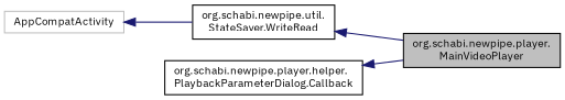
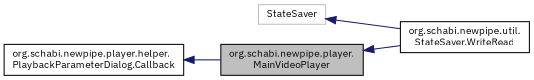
  digraph {
    fontname="IBM Plex Sans"
    rankdir=LR
    node [color=black fillcolor=white fontname="IBM Plex Sans" fontsize=10 shape=record style=filled]
    edge [color=midnightblue dir=back fontname="IBM Plex Sans" fontsize=10 labelfontname=Helvetica labelfontsize=10 style=solid]
    n1 [fillcolor=grey75 fontcolor=black height=0.2 label="org.schabi.newpipe.player.\lMainVideoPlayer" width=0.4]
-   n2 [color=grey75 height=0.2 label=AppCompatActivity width=0.4]
+   n2 [color=grey75 height=0.2 label=StateSaver width=0.4]
    n3 [height=0.2 label="org.schabi.newpipe.util.\lStateSaver.WriteRead" width=0.4]
    n4 [height=0.2 label="org.schabi.newpipe.player.helper.\lPlaybackParameterDialog.Callback" width=0.4]
    n2 -> n3
-   n3 -> n1
+   n1 -> n3
    n4 -> n1
  }
